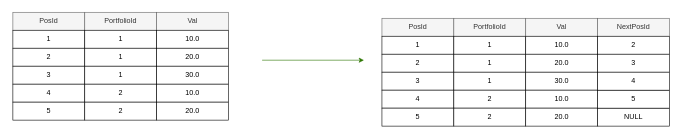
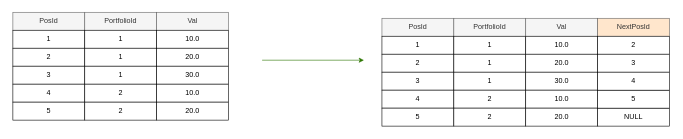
  <mxCell id="0" />
  <mxCell id="1" parent="0" />
  <mxCell id="2" value="PosId" style="rounded=0;whiteSpace=wrap;html=1;fillColor=#f5f5f5;strokeColor=#666666;fontColor=#333333;" vertex="1" parent="1"><mxGeometry x="20" y="20" width="120" height="30" as="geometry" /></mxCell>
  <mxCell id="3" value="PortfolioId" style="rounded=0;whiteSpace=wrap;html=1;fillColor=#f5f5f5;strokeColor=#666666;fontColor=#333333;" vertex="1" parent="1"><mxGeometry x="140" y="20" width="120" height="30" as="geometry" /></mxCell>
  <mxCell id="4" value="1" style="rounded=0;whiteSpace=wrap;html=1;" vertex="1" parent="1"><mxGeometry x="20" y="50" width="120" height="30" as="geometry" /></mxCell>
  <mxCell id="5" value="1" style="rounded=0;whiteSpace=wrap;html=1;" vertex="1" parent="1"><mxGeometry x="140" y="50" width="120" height="30" as="geometry" /></mxCell>
  <mxCell id="6" value="2" style="rounded=0;whiteSpace=wrap;html=1;" vertex="1" parent="1"><mxGeometry x="20" y="80" width="120" height="30" as="geometry" /></mxCell>
  <mxCell id="7" value="1" style="rounded=0;whiteSpace=wrap;html=1;" vertex="1" parent="1"><mxGeometry x="140" y="80" width="120" height="30" as="geometry" /></mxCell>
  <mxCell id="8" value="3" style="rounded=0;whiteSpace=wrap;html=1;" vertex="1" parent="1"><mxGeometry x="20" y="110" width="120" height="30" as="geometry" /></mxCell>
  <mxCell id="9" value="1" style="rounded=0;whiteSpace=wrap;html=1;" vertex="1" parent="1"><mxGeometry x="140" y="110" width="120" height="30" as="geometry" /></mxCell>
  <mxCell id="10" value="Val" style="rounded=0;whiteSpace=wrap;html=1;fillColor=#f5f5f5;strokeColor=#666666;fontColor=#333333;" vertex="1" parent="1"><mxGeometry x="260" y="20" width="120" height="30" as="geometry" /></mxCell>
  <mxCell id="11" value="4" style="rounded=0;whiteSpace=wrap;html=1;" vertex="1" parent="1"><mxGeometry x="20" y="140" width="120" height="30" as="geometry" /></mxCell>
  <mxCell id="12" value="2" style="rounded=0;whiteSpace=wrap;html=1;" vertex="1" parent="1"><mxGeometry x="140" y="140" width="120" height="30" as="geometry" /></mxCell>
  <mxCell id="13" value="5" style="rounded=0;whiteSpace=wrap;html=1;" vertex="1" parent="1"><mxGeometry x="20" y="170" width="120" height="30" as="geometry" /></mxCell>
  <mxCell id="14" value="2" style="rounded=0;whiteSpace=wrap;html=1;" vertex="1" parent="1"><mxGeometry x="140" y="170" width="120" height="30" as="geometry" /></mxCell>
  <mxCell id="15" value="10.0" style="rounded=0;whiteSpace=wrap;html=1;" vertex="1" parent="1"><mxGeometry x="260" y="50" width="120" height="30" as="geometry" /></mxCell>
  <mxCell id="16" value="20.0" style="rounded=0;whiteSpace=wrap;html=1;" vertex="1" parent="1"><mxGeometry x="260" y="80" width="120" height="30" as="geometry" /></mxCell>
  <mxCell id="17" value="30.0" style="rounded=0;whiteSpace=wrap;html=1;" vertex="1" parent="1"><mxGeometry x="260" y="110" width="120" height="30" as="geometry" /></mxCell>
  <mxCell id="18" value="10.0" style="rounded=0;whiteSpace=wrap;html=1;" vertex="1" parent="1"><mxGeometry x="260" y="140" width="120" height="30" as="geometry" /></mxCell>
  <mxCell id="19" value="20.0" style="rounded=0;whiteSpace=wrap;html=1;" vertex="1" parent="1"><mxGeometry x="260" y="170" width="120" height="30" as="geometry" /></mxCell>
  <mxCell id="20" value="" style="endArrow=classic;html=1;fillColor=#60a917;strokeColor=#2D7600;" edge="1" parent="1"><mxGeometry width="50" height="50" relative="1" as="geometry"><mxPoint x="436" y="100" as="sourcePoint" /><mxPoint x="606" y="100" as="targetPoint" /></mxGeometry></mxCell>
  <mxCell id="21" value="PosId" style="rounded=0;whiteSpace=wrap;html=1;fillColor=#f5f5f5;strokeColor=#666666;fontColor=#333333;" vertex="1" parent="1"><mxGeometry x="636" y="30" width="120" height="30" as="geometry" /></mxCell>
  <mxCell id="22" value="PortfolioId" style="rounded=0;whiteSpace=wrap;html=1;fillColor=#f5f5f5;strokeColor=#666666;fontColor=#333333;" vertex="1" parent="1"><mxGeometry x="756" y="30" width="120" height="30" as="geometry" /></mxCell>
  <mxCell id="23" value="1" style="rounded=0;whiteSpace=wrap;html=1;" vertex="1" parent="1"><mxGeometry x="636" y="60" width="120" height="30" as="geometry" /></mxCell>
  <mxCell id="24" value="1" style="rounded=0;whiteSpace=wrap;html=1;" vertex="1" parent="1"><mxGeometry x="756" y="60" width="120" height="30" as="geometry" /></mxCell>
  <mxCell id="25" value="2" style="rounded=0;whiteSpace=wrap;html=1;" vertex="1" parent="1"><mxGeometry x="636" y="90" width="120" height="30" as="geometry" /></mxCell>
  <mxCell id="26" value="1" style="rounded=0;whiteSpace=wrap;html=1;" vertex="1" parent="1"><mxGeometry x="756" y="90" width="120" height="30" as="geometry" /></mxCell>
  <mxCell id="27" value="3" style="rounded=0;whiteSpace=wrap;html=1;" vertex="1" parent="1"><mxGeometry x="636" y="120" width="120" height="30" as="geometry" /></mxCell>
  <mxCell id="28" value="1" style="rounded=0;whiteSpace=wrap;html=1;" vertex="1" parent="1"><mxGeometry x="756" y="120" width="120" height="30" as="geometry" /></mxCell>
  <mxCell id="29" value="Val" style="rounded=0;whiteSpace=wrap;html=1;fillColor=#f5f5f5;strokeColor=#666666;fontColor=#333333;" vertex="1" parent="1"><mxGeometry x="876" y="30" width="120" height="30" as="geometry" /></mxCell>
  <mxCell id="30" value="4" style="rounded=0;whiteSpace=wrap;html=1;" vertex="1" parent="1"><mxGeometry x="636" y="150" width="120" height="30" as="geometry" /></mxCell>
  <mxCell id="31" value="2" style="rounded=0;whiteSpace=wrap;html=1;" vertex="1" parent="1"><mxGeometry x="756" y="150" width="120" height="30" as="geometry" /></mxCell>
  <mxCell id="32" value="5" style="rounded=0;whiteSpace=wrap;html=1;" vertex="1" parent="1"><mxGeometry x="636" y="180" width="120" height="30" as="geometry" /></mxCell>
  <mxCell id="33" value="2" style="rounded=0;whiteSpace=wrap;html=1;" vertex="1" parent="1"><mxGeometry x="756" y="180" width="120" height="30" as="geometry" /></mxCell>
  <mxCell id="34" value="10.0" style="rounded=0;whiteSpace=wrap;html=1;" vertex="1" parent="1"><mxGeometry x="876" y="60" width="120" height="30" as="geometry" /></mxCell>
  <mxCell id="35" value="20.0" style="rounded=0;whiteSpace=wrap;html=1;" vertex="1" parent="1"><mxGeometry x="876" y="90" width="120" height="30" as="geometry" /></mxCell>
  <mxCell id="36" value="30.0" style="rounded=0;whiteSpace=wrap;html=1;" vertex="1" parent="1"><mxGeometry x="876" y="120" width="120" height="30" as="geometry" /></mxCell>
  <mxCell id="37" value="10.0" style="rounded=0;whiteSpace=wrap;html=1;" vertex="1" parent="1"><mxGeometry x="876" y="150" width="120" height="30" as="geometry" /></mxCell>
  <mxCell id="38" value="20.0" style="rounded=0;whiteSpace=wrap;html=1;" vertex="1" parent="1"><mxGeometry x="876" y="180" width="120" height="30" as="geometry" /></mxCell>
- <mxCell id="39" value="NextPosId" style="rounded=0;whiteSpace=wrap;html=1;fillColor=#f5f5f5;strokeColor=#666666;fontColor=#333333;" vertex="1" parent="1"><mxGeometry x="996" y="30" width="120" height="30" as="geometry" /></mxCell>
+ <mxCell id="39" value="NextPosId" style="rounded=0;whiteSpace=wrap;html=1;fillColor=#ffe6cc;strokeColor=#666666;fontColor=#333333;" vertex="1" parent="1"><mxGeometry x="996" y="30" width="120" height="30" as="geometry" /></mxCell>
  <mxCell id="40" value="NULL" style="rounded=0;whiteSpace=wrap;html=1;" vertex="1" parent="1"><mxGeometry x="996" y="180" width="120" height="30" as="geometry" /></mxCell>
  <mxCell id="41" value="2" style="rounded=0;whiteSpace=wrap;html=1;" vertex="1" parent="1"><mxGeometry x="996" y="60" width="120" height="30" as="geometry" /></mxCell>
  <mxCell id="42" value="3" style="rounded=0;whiteSpace=wrap;html=1;" vertex="1" parent="1"><mxGeometry x="996" y="90" width="120" height="30" as="geometry" /></mxCell>
  <mxCell id="43" value="5" style="rounded=0;whiteSpace=wrap;html=1;" vertex="1" parent="1"><mxGeometry x="996" y="150" width="120" height="30" as="geometry" /></mxCell>
  <mxCell id="44" value="4" style="rounded=0;whiteSpace=wrap;html=1;" vertex="1" parent="1"><mxGeometry x="996" y="120" width="120" height="30" as="geometry" /></mxCell>
